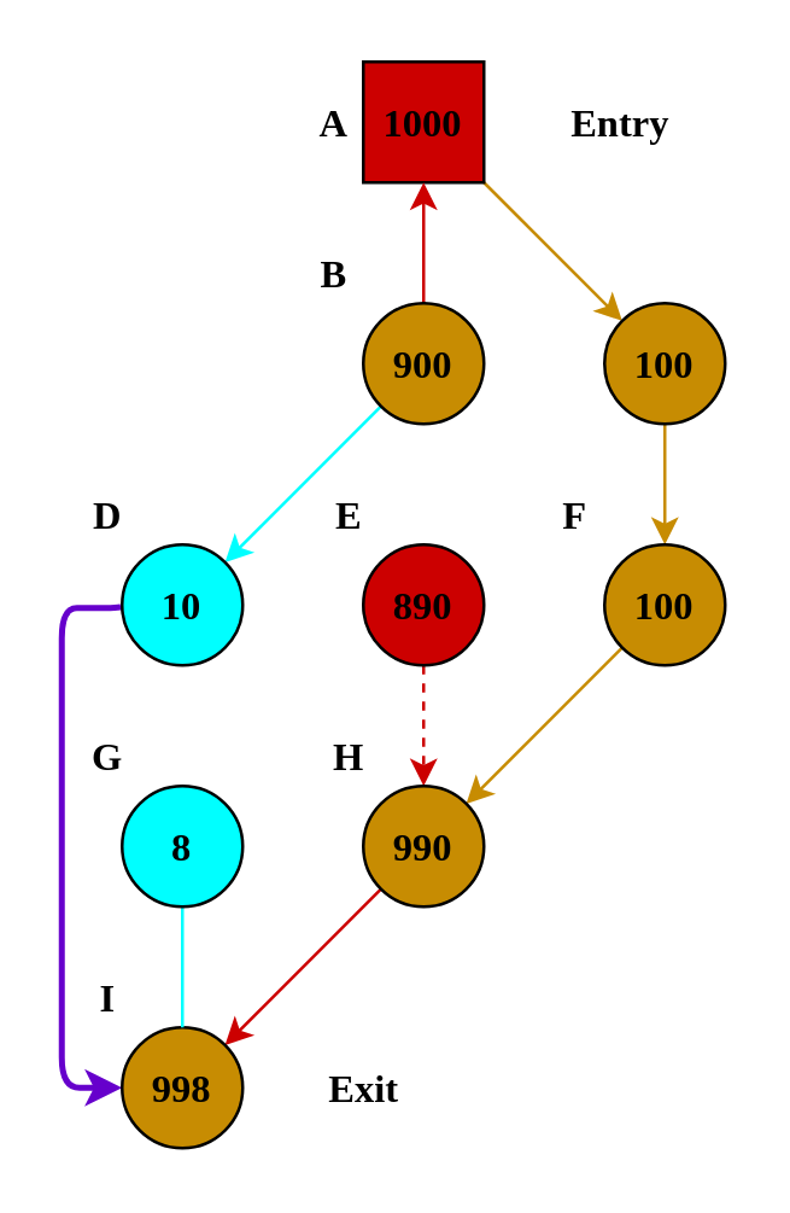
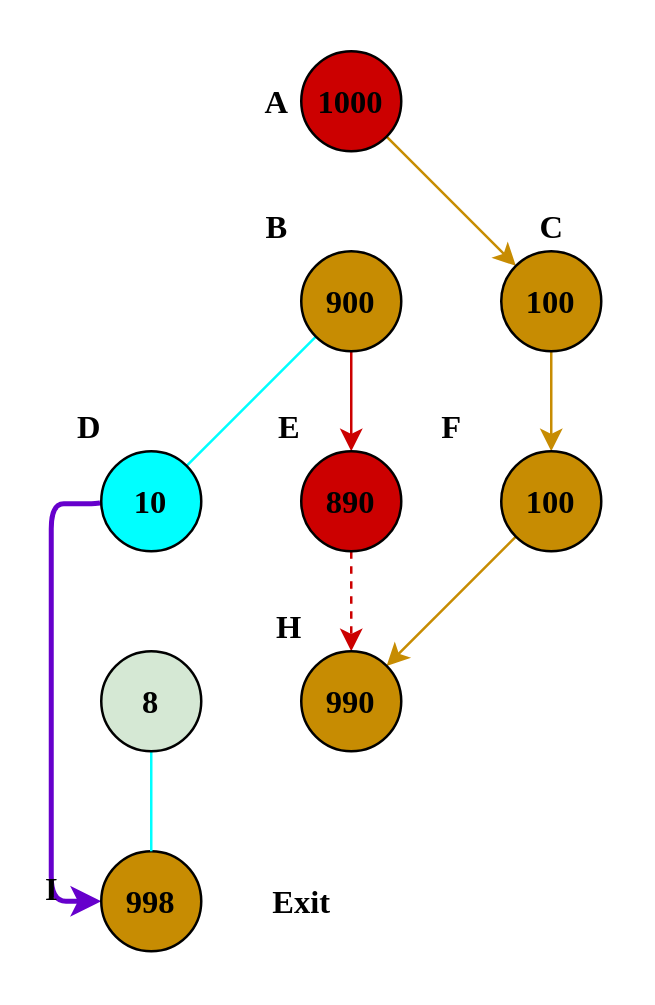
  <mxCell id="0" />
  <mxCell id="1" parent="0" />
  <mxCell id="2" style="rounded=0;orthogonalLoop=1;jettySize=auto;html=1;exitX=1;exitY=1;exitDx=0;exitDy=0;entryX=0;entryY=0;entryDx=0;entryDy=0;fontFamily=Georgia;fontStyle=1;fontSize=13;strokeColor=#C78C02;" edge="1" parent="1" source="3" target="8"><mxGeometry relative="1" as="geometry" /></mxCell>
- <mxCell id="3" value="1000" style="whiteSpace=wrap;html=1;aspect=fixed;fontFamily=Georgia;fontStyle=1;fontSize=13;fillColor=#CC0000;rounded=0;" vertex="1" parent="1"><mxGeometry x="120" y="20" width="40" height="40" as="geometry" /></mxCell>
- <mxCell id="4" style="edgeStyle=none;orthogonalLoop=1;jettySize=auto;html=1;exitX=0.5;exitY=1;exitDx=0;exitDy=0;fontFamily=Georgia;fontStyle=1;fontSize=13;strokeColor=#CC0000;" edge="1" parent="1" source="6" target="3"><mxGeometry relative="1" as="geometry" /></mxCell>
- <mxCell id="5" style="edgeStyle=none;orthogonalLoop=1;jettySize=auto;html=1;exitX=0;exitY=1;exitDx=0;exitDy=0;entryX=1;entryY=0;entryDx=0;entryDy=0;fontFamily=Georgia;fontStyle=1;fontSize=13;strokeColor=#00FFFF;" edge="1" parent="1" source="6" target="16"><mxGeometry relative="1" as="geometry" /></mxCell>
+ <mxCell id="3" value="1000" style="ellipse;whiteSpace=wrap;html=1;aspect=fixed;fontFamily=Georgia;fontStyle=1;fontSize=13;fillColor=#CC0000;" vertex="1" parent="1"><mxGeometry x="120" y="20" width="40" height="40" as="geometry" /></mxCell>
+ <mxCell id="4" style="edgeStyle=none;orthogonalLoop=1;jettySize=auto;html=1;exitX=0.5;exitY=1;exitDx=0;exitDy=0;entryX=0.5;entryY=0;entryDx=0;entryDy=0;fontFamily=Georgia;fontStyle=1;fontSize=13;strokeColor=#CC0000;" edge="1" parent="1" source="6" target="10"><mxGeometry relative="1" as="geometry" /></mxCell>
+ <mxCell id="5" style="edgeStyle=none;orthogonalLoop=1;jettySize=auto;html=1;exitX=0;exitY=1;exitDx=0;exitDy=0;entryX=1;entryY=0;entryDx=0;entryDy=0;fontFamily=Georgia;fontStyle=1;fontSize=13;strokeColor=#00FFFF;endArrow=none;" edge="1" parent="1" source="6" target="16"><mxGeometry relative="1" as="geometry" /></mxCell>
  <mxCell id="6" value="900" style="ellipse;whiteSpace=wrap;html=1;aspect=fixed;fontFamily=Georgia;fontStyle=1;fontSize=13;fillColor=#c78c02;" vertex="1" parent="1"><mxGeometry x="120" y="100" width="40" height="40" as="geometry" /></mxCell>
  <mxCell id="7" style="edgeStyle=none;orthogonalLoop=1;jettySize=auto;html=1;exitX=0.5;exitY=1;exitDx=0;exitDy=0;entryX=0.5;entryY=0;entryDx=0;entryDy=0;fontFamily=Georgia;fontStyle=1;fontSize=13;strokeColor=#C78C02;" edge="1" parent="1" source="8" target="12"><mxGeometry relative="1" as="geometry" /></mxCell>
  <mxCell id="8" value="100" style="ellipse;whiteSpace=wrap;html=1;aspect=fixed;fontFamily=Georgia;fontStyle=1;fontSize=13;fillColor=#C78C02;" vertex="1" parent="1"><mxGeometry x="200" y="100" width="40" height="40" as="geometry" /></mxCell>
  <mxCell id="9" style="edgeStyle=none;orthogonalLoop=1;jettySize=auto;html=1;exitX=0.5;exitY=1;exitDx=0;exitDy=0;entryX=0.5;entryY=0;entryDx=0;entryDy=0;fontFamily=Georgia;fontStyle=1;fontSize=13;strokeColor=#CC0000;dashed=1;" edge="1" parent="1" source="10" target="14"><mxGeometry relative="1" as="geometry" /></mxCell>
  <mxCell id="10" value="890" style="ellipse;whiteSpace=wrap;html=1;aspect=fixed;fontFamily=Georgia;fontStyle=1;fontSize=13;fillColor=#CC0000;" vertex="1" parent="1"><mxGeometry x="120" y="180" width="40" height="40" as="geometry" /></mxCell>
  <mxCell id="11" style="edgeStyle=none;orthogonalLoop=1;jettySize=auto;html=1;exitX=0;exitY=1;exitDx=0;exitDy=0;entryX=1;entryY=0;entryDx=0;entryDy=0;fontFamily=Georgia;fontStyle=1;fontSize=13;strokeColor=#C78C02;" edge="1" parent="1" source="12" target="14"><mxGeometry relative="1" as="geometry" /></mxCell>
  <mxCell id="12" value="100" style="ellipse;whiteSpace=wrap;html=1;aspect=fixed;fontFamily=Georgia;fontStyle=1;fontSize=13;fillColor=#C78C02;" vertex="1" parent="1"><mxGeometry x="200" y="180" width="40" height="40" as="geometry" /></mxCell>
- <mxCell id="13" style="edgeStyle=none;orthogonalLoop=1;jettySize=auto;html=1;exitX=0;exitY=1;exitDx=0;exitDy=0;entryX=1;entryY=0;entryDx=0;entryDy=0;fontFamily=Georgia;fontStyle=1;fontSize=13;strokeColor=#CC0000;" edge="1" parent="1" source="14" target="17"><mxGeometry relative="1" as="geometry" /></mxCell>
  <mxCell id="14" value="990" style="ellipse;whiteSpace=wrap;html=1;aspect=fixed;fontFamily=Georgia;fontStyle=1;fontSize=13;fillColor=#c78c02;" vertex="1" parent="1"><mxGeometry x="120" y="260" width="40" height="40" as="geometry" /></mxCell>
  <mxCell id="15" style="edgeStyle=orthogonalEdgeStyle;orthogonalLoop=1;jettySize=auto;html=1;exitX=0;exitY=0.5;exitDx=0;exitDy=0;strokeColor=#6600CC;strokeWidth=2;fontFamily=Georgia;fontSize=13;fontColor=#000000;entryX=0;entryY=0.5;entryDx=0;entryDy=0;" edge="1" parent="1" source="16" target="17"><mxGeometry relative="1" as="geometry"><mxPoint x="30" y="346" as="targetPoint" /><Array as="points"><mxPoint x="40" y="201" /><mxPoint x="20" y="201" /><mxPoint x="20" y="360" /></Array></mxGeometry></mxCell>
  <mxCell id="16" value="10" style="ellipse;whiteSpace=wrap;html=1;aspect=fixed;fontFamily=Georgia;fontStyle=1;fontSize=13;fillColor=#00FFFF;" vertex="1" parent="1"><mxGeometry x="40" y="180" width="40" height="40" as="geometry" /></mxCell>
  <mxCell id="17" value="998" style="ellipse;whiteSpace=wrap;html=1;aspect=fixed;fontFamily=Georgia;fontStyle=1;fontSize=13;fillColor=#c78c02;" vertex="1" parent="1"><mxGeometry x="40" y="340" width="40" height="40" as="geometry" /></mxCell>
- <mxCell id="18" value="&lt;font&gt;&lt;b&gt;Entry&lt;/b&gt;&lt;/font&gt;" style="text;html=1;align=center;verticalAlign=middle;resizable=0;points=[];autosize=1;fontSize=13;fontFamily=Georgia;" vertex="1" parent="1"><mxGeometry x="180" y="30" width="50" height="20" as="geometry" /></mxCell>
  <mxCell id="19" value="&lt;font&gt;&lt;b&gt;Exit&lt;br&gt;&lt;/b&gt;&lt;/font&gt;" style="text;html=1;align=center;verticalAlign=middle;resizable=0;points=[];autosize=1;fontSize=13;fontFamily=Georgia;" vertex="1" parent="1"><mxGeometry x="100" y="350" width="40" height="20" as="geometry" /></mxCell>
  <mxCell id="20" value="&lt;b&gt;A&lt;/b&gt;" style="text;html=1;align=center;verticalAlign=middle;resizable=0;points=[];autosize=1;fontSize=13;fontFamily=Georgia;" vertex="1" parent="1"><mxGeometry x="100" y="30" width="20" height="20" as="geometry" /></mxCell>
+ <mxCell id="21" value="&lt;b&gt;C&lt;/b&gt;" style="text;html=1;align=center;verticalAlign=middle;resizable=0;points=[];autosize=1;fontSize=13;fontFamily=Georgia;" vertex="1" parent="1"><mxGeometry x="210" y="80" width="20" height="20" as="geometry" /></mxCell>
  <mxCell id="22" value="&lt;b&gt;B&lt;/b&gt;" style="text;html=1;align=center;verticalAlign=middle;resizable=0;points=[];autosize=1;fontSize=13;fontFamily=Georgia;" vertex="1" parent="1"><mxGeometry x="100" y="80" width="20" height="20" as="geometry" /></mxCell>
  <mxCell id="23" value="&lt;b&gt;D&lt;/b&gt;" style="text;html=1;align=center;verticalAlign=middle;resizable=0;points=[];autosize=1;fontSize=13;fontFamily=Georgia;" vertex="1" parent="1"><mxGeometry x="25" y="160" width="20" height="20" as="geometry" /></mxCell>
  <mxCell id="24" value="&lt;b&gt;E&lt;/b&gt;" style="text;html=1;align=center;verticalAlign=middle;resizable=0;points=[];autosize=1;fontSize=13;fontFamily=Georgia;" vertex="1" parent="1"><mxGeometry x="105" y="160" width="20" height="20" as="geometry" /></mxCell>
- <mxCell id="25" value="&lt;b&gt;F&lt;/b&gt;" style="text;html=1;align=center;verticalAlign=middle;resizable=0;points=[];autosize=1;fontSize=13;fontFamily=Georgia;" vertex="1" parent="1"><mxGeometry x="180" y="160" width="20" height="20" as="geometry" /></mxCell>
+ <mxCell id="25" value="&lt;b&gt;F&lt;/b&gt;" style="text;html=1;align=center;verticalAlign=middle;resizable=0;points=[];autosize=1;fontSize=13;fontFamily=Georgia;" vertex="1" parent="1"><mxGeometry x="170" y="160" width="20" height="20" as="geometry" /></mxCell>
  <mxCell id="26" value="&lt;b&gt;H&lt;/b&gt;" style="text;html=1;align=center;verticalAlign=middle;resizable=0;points=[];autosize=1;fontSize=13;fontFamily=Georgia;" vertex="1" parent="1"><mxGeometry x="100" y="240" width="30" height="20" as="geometry" /></mxCell>
- <mxCell id="27" value="&lt;b&gt;I&lt;/b&gt;" style="text;html=1;align=center;verticalAlign=middle;resizable=0;points=[];autosize=1;fontSize=13;fontFamily=Georgia;" vertex="1" parent="1"><mxGeometry x="25" y="320" width="20" height="20" as="geometry" /></mxCell>
+ <mxCell id="27" value="&lt;b&gt;I&lt;/b&gt;" style="text;html=1;align=center;verticalAlign=middle;resizable=0;points=[];autosize=1;fontSize=13;fontFamily=Georgia;" vertex="1" parent="1"><mxGeometry x="10" y="345" width="20" height="20" as="geometry" /></mxCell>
  <mxCell id="28" style="edgeStyle=orthogonalEdgeStyle;orthogonalLoop=1;jettySize=auto;html=1;exitX=0.5;exitY=1;exitDx=0;exitDy=0;entryX=0.5;entryY=0;entryDx=0;entryDy=0;strokeColor=#00FFFF;fontFamily=Georgia;fontSize=13;fontColor=#000000;endArrow=none;" edge="1" parent="1" source="29" target="17"><mxGeometry relative="1" as="geometry" /></mxCell>
- <mxCell id="29" value="8" style="ellipse;whiteSpace=wrap;html=1;aspect=fixed;fontFamily=Georgia;fontStyle=1;fontSize=13;fillColor=#00FFFF;" vertex="1" parent="1"><mxGeometry x="40" y="260" width="40" height="40" as="geometry" /></mxCell>
- <mxCell id="30" value="&lt;b&gt;G&lt;/b&gt;" style="text;html=1;align=center;verticalAlign=middle;resizable=0;points=[];autosize=1;fontSize=13;fontFamily=Georgia;" vertex="1" parent="1"><mxGeometry x="20" y="240" width="30" height="20" as="geometry" /></mxCell>
+ <mxCell id="29" value="8" style="ellipse;whiteSpace=wrap;html=1;aspect=fixed;fontFamily=Georgia;fontStyle=1;fontSize=13;fillColor=#d5e8d4;" vertex="1" parent="1"><mxGeometry x="40" y="260" width="40" height="40" as="geometry" /></mxCell>
